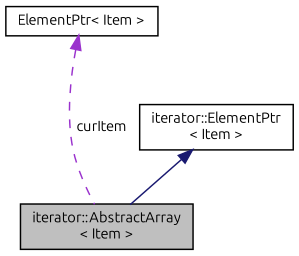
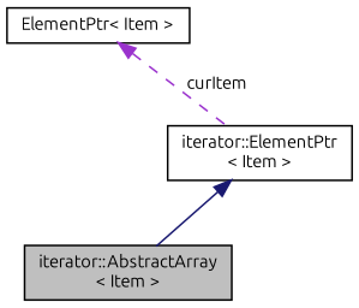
  digraph {
    fontname=Ubuntu
    node [color=black fillcolor=white fontname=Ubuntu fontsize=10 shape=record style=filled]
    edge [dir=back fontname=Ubuntu fontsize=10 labelfontname=Helvetica labelfontsize=10]
    n1 [fillcolor=grey75 fontcolor=black height=0.2 label="iterator::AbstractArray\l\< Item \>" width=0.4]
    n2 [height=0.2 label="iterator::ElementPtr\l\< Item \>" width=0.4]
    n3 [height=0.2 label="ElementPtr\< Item \>" width=0.4]
    n2 -> n1 [color=midnightblue style=solid]
-   n3 -> n1 [color=darkorchid3 label=" curItem" style=dashed]
+   n3 -> n2 [color=darkorchid3 label=" curItem" style=dashed]
  }
